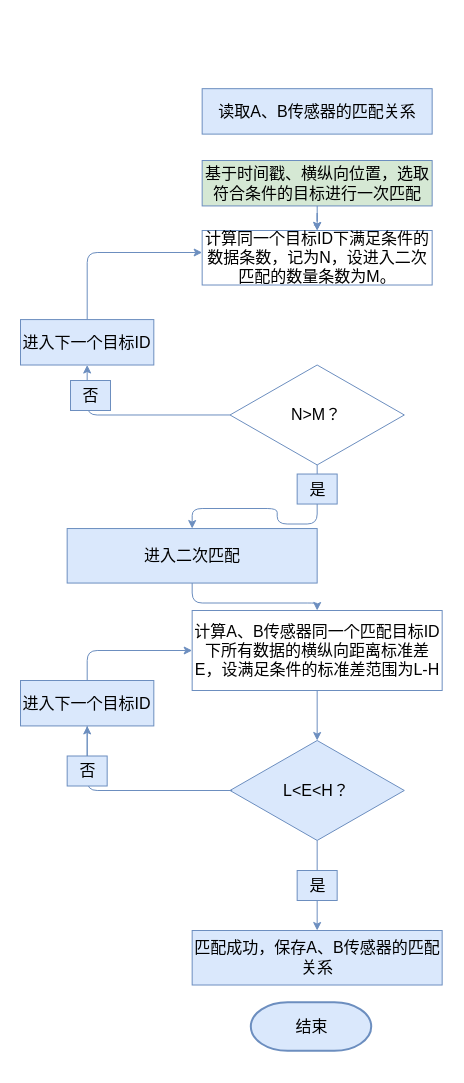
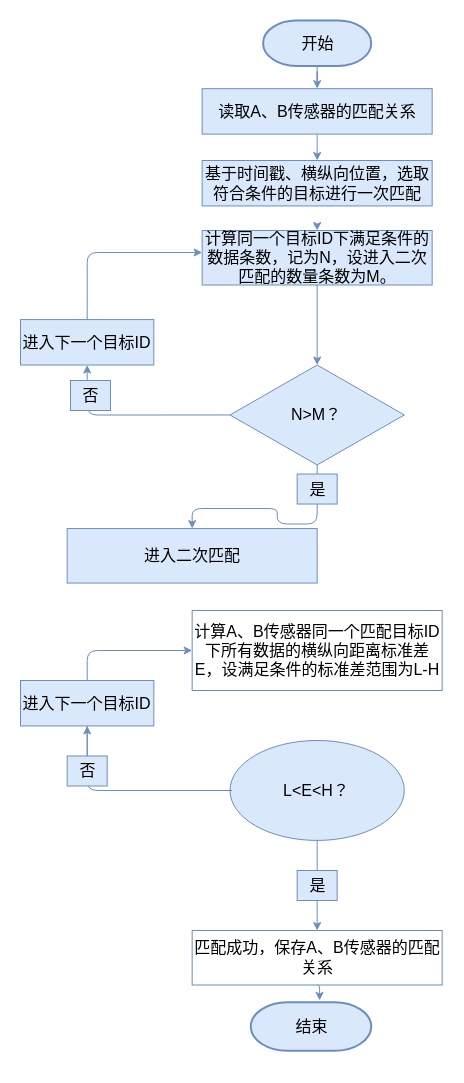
  <mxCell id="0" />
  <mxCell id="1" parent="0" />
  <mxCell id="2" value="" style="group" parent="1" vertex="1" connectable="0"><mxGeometry x="20" y="20" width="421.66" height="1040.37" as="geometry" /></mxCell>
+ <mxCell id="3" value="&lt;font style=&quot;font-size: 16px;&quot;&gt;开始&lt;/font&gt;" style="shape=mxgraph.flowchart.terminator;strokeWidth=2;gradientDirection=north;fontStyle=0;html=1;fillColor=#dae8fc;strokeColor=#6c8ebf;" parent="2" vertex="1"><mxGeometry x="242.597" width="108.136" height="45.426" as="geometry" /></mxCell>
  <mxCell id="4" value="读取A、B传感器的匹配关系" style="rounded=0;whiteSpace=wrap;html=1;fontSize=16;fillColor=#dae8fc;strokeColor=#6c8ebf;" parent="2" vertex="1"><mxGeometry x="181.66" y="68.17" width="230" height="45.43" as="geometry" /></mxCell>
- <mxCell id="6" value="基于时间戳、横纵向位置，选取符合条件的目标进行一次匹配" style="rounded=0;whiteSpace=wrap;html=1;fontSize=16;fillColor=#d5e8d4;strokeColor=#6c8ebf;" parent="2" vertex="1"><mxGeometry x="181.66" y="140" width="230" height="45.43" as="geometry" /></mxCell>
- <mxCell id="7" value="计算同一个目标ID下满足条件的数据条数，记为N，设进入二次匹配的数量条数为M。" style="rounded=0;whiteSpace=wrap;html=1;fontSize=16;fillColor=#ffffff;strokeColor=#6c8ebf;" parent="2" vertex="1"><mxGeometry x="181.66" y="210" width="230" height="54.51" as="geometry" /></mxCell>
+ <mxCell id="5" style="edgeStyle=orthogonalEdgeStyle;orthogonalLoop=1;jettySize=auto;html=1;exitX=0.5;exitY=1;exitDx=0;exitDy=0;exitPerimeter=0;strokeWidth=1;fontSize=16;fillColor=#dae8fc;strokeColor=#6C8EBF;" parent="2" source="3" target="4" edge="1"><mxGeometry relative="1" as="geometry" /></mxCell>
+ <mxCell id="6" value="基于时间戳、横纵向位置，选取符合条件的目标进行一次匹配" style="rounded=0;whiteSpace=wrap;html=1;fontSize=16;fillColor=#dae8fc;strokeColor=#6c8ebf;" parent="2" vertex="1"><mxGeometry x="181.66" y="140" width="230" height="45.43" as="geometry" /></mxCell>
+ <mxCell id="7" value="计算同一个目标ID下满足条件的数据条数，记为N，设进入二次匹配的数量条数为M。" style="rounded=0;whiteSpace=wrap;html=1;fontSize=16;fillColor=#dae8fc;strokeColor=#6c8ebf;" parent="2" vertex="1"><mxGeometry x="181.66" y="210" width="230" height="54.51" as="geometry" /></mxCell>
  <mxCell id="8" style="edgeStyle=orthogonalEdgeStyle;orthogonalLoop=1;jettySize=auto;html=1;exitX=0.5;exitY=1;exitDx=0;exitDy=0;entryX=0.5;entryY=0;entryDx=0;entryDy=0;strokeWidth=1;fontSize=16;fillColor=#dae8fc;strokeColor=#6C8EBF;" parent="2" target="7" edge="1"><mxGeometry relative="1" as="geometry"><mxPoint x="293.355" y="204.57" as="sourcePoint" /></mxGeometry></mxCell>
  <mxCell id="9" value="进入二次匹配" style="rounded=0;whiteSpace=wrap;html=1;fontSize=16;fillColor=#dae8fc;strokeColor=#6c8ebf;" parent="2" vertex="1"><mxGeometry x="46.66" y="508.04" width="250" height="54.51" as="geometry" /></mxCell>
  <mxCell id="10" value="计算A、B传感器同一个匹配目标ID下所有数据的横纵向距离标准差E，设满足条件的标准差范围为L-H" style="rounded=0;whiteSpace=wrap;html=1;fontSize=16;fillColor=#ffffff;strokeColor=#6c8ebf;" parent="2" vertex="1"><mxGeometry x="171.66" y="590" width="250" height="80" as="geometry" /></mxCell>
- <mxCell id="11" style="edgeStyle=orthogonalEdgeStyle;orthogonalLoop=1;jettySize=auto;html=1;entryX=0.5;entryY=0;entryDx=0;entryDy=0;strokeWidth=1;fontSize=16;fillColor=#dae8fc;strokeColor=#6C8EBF;" parent="2" source="6" target="7" edge="1"><mxGeometry relative="1" as="geometry" /></mxCell>
- <mxCell id="12" style="edgeStyle=orthogonalEdgeStyle;orthogonalLoop=1;jettySize=auto;html=1;exitX=0.5;exitY=1;exitDx=0;exitDy=0;entryX=0.5;entryY=0;entryDx=0;entryDy=0;strokeWidth=1;fontSize=16;fillColor=#dae8fc;strokeColor=#6C8EBF;" parent="2" source="9" target="10" edge="1"><mxGeometry relative="1" as="geometry" /></mxCell>
- <mxCell id="13" value="匹配成功，保存A、B传感器的匹配关系" style="rounded=0;whiteSpace=wrap;html=1;fontSize=16;fillColor=#dae8fc;strokeColor=#6c8ebf;" parent="2" vertex="1"><mxGeometry x="171.66" y="910" width="250" height="54.51" as="geometry" /></mxCell>
+ <mxCell id="13" value="匹配成功，保存A、B传感器的匹配关系" style="rounded=0;whiteSpace=wrap;html=1;fontSize=16;fillColor=#ffffff;strokeColor=#6c8ebf;" parent="2" vertex="1"><mxGeometry x="171.66" y="910" width="250" height="54.51" as="geometry" /></mxCell>
  <mxCell id="14" style="edgeStyle=orthogonalEdgeStyle;orthogonalLoop=1;jettySize=auto;html=1;exitX=0.5;exitY=1;exitDx=0;exitDy=0;entryX=0.5;entryY=0;entryDx=0;entryDy=0;strokeWidth=1;fontSize=16;fillColor=#dae8fc;strokeColor=#6C8EBF;startArrow=none;" parent="2" source="29" target="13" edge="1"><mxGeometry relative="1" as="geometry" /></mxCell>
  <mxCell id="15" value="&lt;font style=&quot;font-size: 16px;&quot;&gt;结束&lt;/font&gt;" style="shape=mxgraph.flowchart.terminator;strokeWidth=2;gradientDirection=north;fontStyle=0;html=1;fillColor=#dae8fc;strokeColor=#6c8ebf;" parent="2" vertex="1"><mxGeometry x="230.309" y="981.764" width="120.424" height="48.606" as="geometry" /></mxCell>
+ <mxCell id="16" style="edgeStyle=orthogonalEdgeStyle;orthogonalLoop=1;jettySize=auto;html=1;exitX=0.5;exitY=1;exitDx=0;exitDy=0;entryX=0.571;entryY=-0.037;entryDx=0;entryDy=0;entryPerimeter=0;strokeWidth=1;fontSize=16;fillColor=#dae8fc;strokeColor=#6C8EBF;" parent="2" source="13" target="15" edge="1"><mxGeometry relative="1" as="geometry" /></mxCell>
  <mxCell id="17" style="edgeStyle=orthogonalEdgeStyle;orthogonalLoop=1;jettySize=auto;html=1;fontSize=16;fontStyle=1;strokeWidth=1;startArrow=none;fillColor=#dae8fc;strokeColor=#6C8EBF;" parent="2" source="26" edge="1"><mxGeometry relative="1" as="geometry"><mxPoint x="181.66" y="232" as="targetPoint" /><Array as="points"><mxPoint x="66.66" y="231.57" /></Array><mxPoint x="66.66" y="259.08" as="sourcePoint" /></mxGeometry></mxCell>
  <mxCell id="18" style="edgeStyle=orthogonalEdgeStyle;orthogonalLoop=1;jettySize=auto;html=1;exitX=0.5;exitY=1;exitDx=0;exitDy=0;entryX=0.5;entryY=0;entryDx=0;entryDy=0;strokeWidth=1;fontSize=16;startArrow=none;fillColor=#dae8fc;strokeColor=#6C8EBF;" parent="2" source="24" target="9" edge="1"><mxGeometry relative="1" as="geometry" /></mxCell>
  <mxCell id="19" style="edgeStyle=orthogonalEdgeStyle;orthogonalLoop=1;jettySize=auto;html=1;exitX=0;exitY=0.5;exitDx=0;exitDy=0;entryX=0.5;entryY=1;entryDx=0;entryDy=0;strokeWidth=1;fontSize=16;strokeColor=#6C8EBF;" parent="2" source="20" target="26" edge="1"><mxGeometry relative="1" as="geometry" /></mxCell>
- <mxCell id="20" value="N&amp;gt;M？" style="rhombus;whiteSpace=wrap;html=1;fontSize=16;fillColor=#ffffff;strokeColor=#6c8ebf;" parent="2" vertex="1"><mxGeometry x="209.5" y="344.51" width="174.32" height="99.94" as="geometry" /></mxCell>
+ <mxCell id="20" value="N&amp;gt;M？" style="rhombus;whiteSpace=wrap;html=1;fontSize=16;fillColor=#dae8fc;strokeColor=#6c8ebf;" parent="2" vertex="1"><mxGeometry x="209.5" y="344.51" width="174.32" height="99.94" as="geometry" /></mxCell>
+ <mxCell id="21" style="edgeStyle=orthogonalEdgeStyle;orthogonalLoop=1;jettySize=auto;html=1;exitX=0.5;exitY=1;exitDx=0;exitDy=0;entryX=0.5;entryY=0;entryDx=0;entryDy=0;strokeWidth=1;fontSize=16;fillColor=#dae8fc;strokeColor=#6C8EBF;" parent="2" source="7" target="20" edge="1"><mxGeometry relative="1" as="geometry" /></mxCell>
+ <mxCell id="22" value="" style="endArrow=classic;html=1;fontSize=16;curved=1;exitX=0.5;exitY=1;exitDx=0;exitDy=0;fillColor=#dae8fc;strokeColor=#6C8EBF;" parent="2" source="4" target="6" edge="1"><mxGeometry width="50" height="50" relative="1" as="geometry"><mxPoint x="13.185" y="122.678" as="sourcePoint" /><mxPoint x="3.355" y="204.446" as="targetPoint" /></mxGeometry></mxCell>
  <mxCell id="23" value="否" style="text;html=1;resizable=0;autosize=1;align=center;verticalAlign=middle;points=[];fillColor=#dae8fc;strokeColor=#6c8ebf;rounded=0;fontSize=16;" parent="2" vertex="1"><mxGeometry x="50.0" y="360.005" width="40" height="30" as="geometry" /></mxCell>
  <mxCell id="24" value="是" style="text;html=1;resizable=0;autosize=1;align=center;verticalAlign=middle;points=[];fillColor=#dae8fc;strokeColor=#6c8ebf;rounded=0;fontSize=16;" parent="2" vertex="1"><mxGeometry x="276.664" y="453.531" width="40" height="30" as="geometry" /></mxCell>
  <mxCell id="25" value="" style="edgeStyle=orthogonalEdgeStyle;orthogonalLoop=1;jettySize=auto;html=1;exitX=0.5;exitY=1;exitDx=0;exitDy=0;entryX=0.5;entryY=0;entryDx=0;entryDy=0;strokeWidth=1;fontSize=16;endArrow=none;fillColor=#dae8fc;strokeColor=#6C8EBF;" parent="2" source="20" target="24" edge="1"><mxGeometry relative="1" as="geometry"><mxPoint x="293.355" y="453.531" as="sourcePoint" /><mxPoint x="293.355" y="535.298" as="targetPoint" /></mxGeometry></mxCell>
  <mxCell id="26" value="进入下一个目标ID" style="rounded=0;whiteSpace=wrap;html=1;fontSize=16;fillColor=#dae8fc;strokeColor=#6c8ebf;" parent="2" vertex="1"><mxGeometry y="299.08" width="133.31" height="45.43" as="geometry" /></mxCell>
- <mxCell id="27" value="L&amp;lt;E&amp;lt;H？" style="rhombus;whiteSpace=wrap;html=1;fontSize=16;fillColor=#dae8fc;strokeColor=#6c8ebf;" parent="2" vertex="1"><mxGeometry x="209.5" y="720" width="174.32" height="99.94" as="geometry" /></mxCell>
+ <mxCell id="27" value="L&amp;lt;E&amp;lt;H？" style="ellipse;whiteSpace=wrap;html=1;fontSize=16;fillColor=#dae8fc;strokeColor=#6c8ebf;" parent="2" vertex="1"><mxGeometry x="209.5" y="720" width="174.32" height="99.94" as="geometry" /></mxCell>
  <mxCell id="28" style="edgeStyle=orthogonalEdgeStyle;orthogonalLoop=1;jettySize=auto;html=1;strokeWidth=1;fontSize=16;fillColor=#dae8fc;strokeColor=#6C8EBF;" parent="2" target="33" edge="1"><mxGeometry relative="1" as="geometry"><mxPoint x="211.66" y="770" as="sourcePoint" /><Array as="points"><mxPoint x="66.66" y="770" /></Array></mxGeometry></mxCell>
  <mxCell id="29" value="是" style="text;html=1;resizable=0;autosize=1;align=center;verticalAlign=middle;points=[];fillColor=#dae8fc;strokeColor=#6c8ebf;rounded=0;fontSize=16;" parent="2" vertex="1"><mxGeometry x="276.664" y="850.001" width="40" height="30" as="geometry" /></mxCell>
  <mxCell id="30" value="" style="edgeStyle=orthogonalEdgeStyle;orthogonalLoop=1;jettySize=auto;html=1;entryX=0.5;entryY=0;entryDx=0;entryDy=0;strokeWidth=1;fontSize=16;fillColor=#dae8fc;strokeColor=#6C8EBF;endArrow=none;" parent="2" target="29" edge="1"><mxGeometry relative="1" as="geometry"><mxPoint x="296.66" y="820" as="sourcePoint" /><mxPoint x="296.665" y="909.997" as="targetPoint" /></mxGeometry></mxCell>
  <mxCell id="31" value="否" style="text;html=1;resizable=0;autosize=1;align=center;verticalAlign=middle;points=[];fillColor=#dae8fc;strokeColor=#6c8ebf;rounded=0;fontSize=16;" parent="2" vertex="1"><mxGeometry x="46.67" y="735.495" width="40" height="30" as="geometry" /></mxCell>
  <mxCell id="32" style="edgeStyle=orthogonalEdgeStyle;orthogonalLoop=1;jettySize=auto;html=1;strokeWidth=1;fontSize=16;entryX=0;entryY=0.5;entryDx=0;entryDy=0;fillColor=#dae8fc;strokeColor=#6C8EBF;" parent="2" source="33" target="10" edge="1"><mxGeometry relative="1" as="geometry"><mxPoint x="161.66" y="630" as="targetPoint" /><Array as="points"><mxPoint x="66.66" y="630" /></Array></mxGeometry></mxCell>
  <mxCell id="33" value="进入下一个目标ID" style="rounded=0;whiteSpace=wrap;html=1;fontSize=16;fillColor=#dae8fc;strokeColor=#6c8ebf;" parent="2" vertex="1"><mxGeometry x="0.01" y="660" width="133.31" height="45.43" as="geometry" /></mxCell>
  <mxCell id="34" value="" style="edgeStyle=orthogonalEdgeStyle;orthogonalLoop=1;jettySize=auto;html=1;fontSize=16;fontStyle=1;strokeWidth=1;startArrow=none;fillColor=#dae8fc;strokeColor=#6C8EBF;endArrow=none;" parent="2" source="31" target="33" edge="1"><mxGeometry relative="1" as="geometry"><mxPoint x="190.145" y="514.637" as="targetPoint" /><Array as="points" /><mxPoint x="121.67" y="652.875" as="sourcePoint" /></mxGeometry></mxCell>
- <mxCell id="35" style="edgeStyle=orthogonalEdgeStyle;orthogonalLoop=1;jettySize=auto;html=1;exitX=0.5;exitY=1;exitDx=0;exitDy=0;entryX=0.5;entryY=0;entryDx=0;entryDy=0;strokeWidth=1;fontSize=16;fillColor=#dae8fc;strokeColor=#6C8EBF;" parent="2" source="10" target="27" edge="1"><mxGeometry relative="1" as="geometry" /></mxCell>
